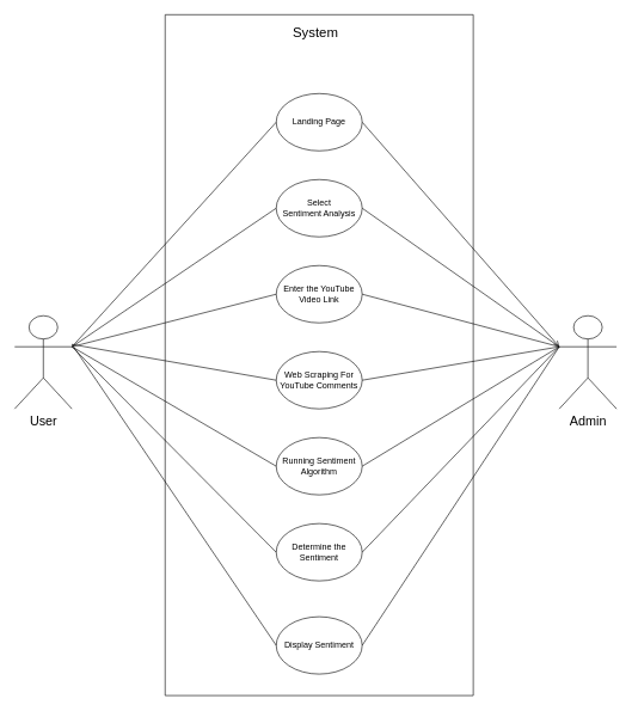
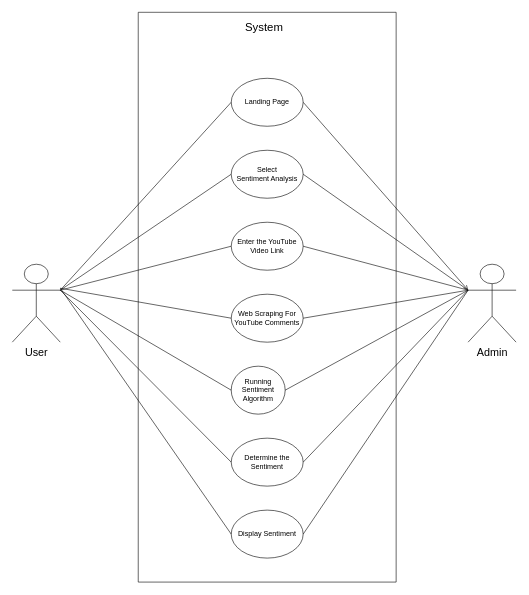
  <mxCell id="0" />
  <mxCell id="1" parent="0" />
  <mxCell id="2" value="Landing Page" style="ellipse;whiteSpace=wrap;html=1;" vertex="1" parent="1"><mxGeometry x="385" y="130" width="120" height="80" as="geometry" /></mxCell>
  <mxCell id="3" value="Select &lt;br&gt;Sentiment Analysis" style="ellipse;whiteSpace=wrap;html=1;" vertex="1" parent="1"><mxGeometry x="385" y="250" width="120" height="80" as="geometry" /></mxCell>
  <mxCell id="4" value="Enter the YouTube Video Link" style="ellipse;whiteSpace=wrap;html=1;" vertex="1" parent="1"><mxGeometry x="385" y="370" width="120" height="80" as="geometry" /></mxCell>
  <mxCell id="5" value="Web Scraping For YouTube Comments" style="ellipse;whiteSpace=wrap;html=1;" vertex="1" parent="1"><mxGeometry x="385" y="490" width="120" height="80" as="geometry" /></mxCell>
- <mxCell id="6" value="Running Sentiment Algorithm" style="ellipse;whiteSpace=wrap;html=1;" vertex="1" parent="1"><mxGeometry x="385" y="610" width="120" height="80" as="geometry" /></mxCell>
+ <mxCell id="6" value="Running Sentiment Algorithm" style="ellipse;whiteSpace=wrap;html=1;" vertex="1" parent="1"><mxGeometry x="385" y="610" width="90" height="80" as="geometry" /></mxCell>
  <mxCell id="7" value="Determine the Sentiment" style="ellipse;whiteSpace=wrap;html=1;" vertex="1" parent="1"><mxGeometry x="385" y="730" width="120" height="80" as="geometry" /></mxCell>
- <mxCell id="8" value="Display Sentiment" style="ellipse;whiteSpace=wrap;html=1;" vertex="1" parent="1"><mxGeometry x="385" y="860" width="120" height="80" as="geometry" /></mxCell>
+ <mxCell id="8" value="Display Sentiment" style="ellipse;whiteSpace=wrap;html=1;" vertex="1" parent="1"><mxGeometry x="385" y="850" width="120" height="80" as="geometry" /></mxCell>
  <mxCell id="9" value="" style="swimlane;startSize=0;" vertex="1" parent="1"><mxGeometry x="230" y="20" width="430" height="950" as="geometry" /></mxCell>
  <mxCell id="10" value="System" style="text;html=1;strokeColor=none;fillColor=none;align=center;verticalAlign=middle;whiteSpace=wrap;rounded=0;strokeWidth=11;fontSize=19;" vertex="1" parent="9"><mxGeometry x="180" y="10" width="60" height="30" as="geometry" /></mxCell>
  <mxCell id="11" value="&lt;font style=&quot;font-size: 18px;&quot;&gt;User&lt;/font&gt;" style="shape=umlActor;verticalLabelPosition=bottom;verticalAlign=top;html=1;outlineConnect=0;" vertex="1" parent="1"><mxGeometry y="440" width="80" height="130" as="geometry" x="20" /></mxCell>
  <mxCell id="12" value="&lt;font style=&quot;font-size: 18px;&quot;&gt;Admin&lt;/font&gt;" style="shape=umlActor;verticalLabelPosition=bottom;verticalAlign=top;html=1;outlineConnect=0;" vertex="1" parent="1"><mxGeometry x="780" y="440" width="80" height="130" as="geometry" /></mxCell>
  <mxCell id="13" value="" style="endArrow=none;html=1;rounded=0;exitX=1;exitY=0.333;exitDx=0;exitDy=0;exitPerimeter=0;entryX=0;entryY=0.5;entryDx=0;entryDy=0;" edge="1" parent="1" source="11" target="2"><mxGeometry width="50" height="50" relative="1" as="geometry"><mxPoint x="460" y="530" as="sourcePoint" /><mxPoint x="510" y="480" as="targetPoint" /></mxGeometry></mxCell>
  <mxCell id="14" value="" style="endArrow=none;html=1;rounded=0;entryX=0;entryY=0.5;entryDx=0;entryDy=0;exitX=1;exitY=0.333;exitDx=0;exitDy=0;exitPerimeter=0;" edge="1" parent="1" source="11" target="3"><mxGeometry width="50" height="50" relative="1" as="geometry"><mxPoint x="100" y="480" as="sourcePoint" /><mxPoint x="395" y="180" as="targetPoint" /></mxGeometry></mxCell>
  <mxCell id="15" value="" style="endArrow=none;html=1;rounded=0;exitX=1;exitY=0.333;exitDx=0;exitDy=0;exitPerimeter=0;entryX=0;entryY=0.5;entryDx=0;entryDy=0;" edge="1" parent="1" source="11" target="4"><mxGeometry width="50" height="50" relative="1" as="geometry"><mxPoint x="120" y="503" as="sourcePoint" /><mxPoint x="405" y="190" as="targetPoint" /></mxGeometry></mxCell>
  <mxCell id="16" value="" style="endArrow=none;html=1;rounded=0;exitX=1;exitY=0.333;exitDx=0;exitDy=0;exitPerimeter=0;entryX=0;entryY=0.5;entryDx=0;entryDy=0;" edge="1" parent="1" source="11" target="6"><mxGeometry width="50" height="50" relative="1" as="geometry"><mxPoint x="110" y="493" as="sourcePoint" /><mxPoint x="395" y="420" as="targetPoint" /></mxGeometry></mxCell>
  <mxCell id="17" value="" style="endArrow=none;html=1;rounded=0;exitX=1;exitY=0.333;exitDx=0;exitDy=0;exitPerimeter=0;entryX=0;entryY=0.5;entryDx=0;entryDy=0;" edge="1" parent="1" source="11" target="7"><mxGeometry width="50" height="50" relative="1" as="geometry"><mxPoint x="120" y="503" as="sourcePoint" /><mxPoint x="405" y="430" as="targetPoint" /></mxGeometry></mxCell>
  <mxCell id="18" value="" style="endArrow=none;html=1;rounded=0;entryX=0;entryY=0.5;entryDx=0;entryDy=0;" edge="1" parent="1" target="8"><mxGeometry width="50" height="50" relative="1" as="geometry"><mxPoint x="100" y="480" as="sourcePoint" /><mxPoint x="415" y="440" as="targetPoint" /></mxGeometry></mxCell>
  <mxCell id="19" value="" style="endArrow=none;html=1;rounded=0;entryX=0;entryY=0.5;entryDx=0;entryDy=0;" edge="1" parent="1" target="5"><mxGeometry width="50" height="50" relative="1" as="geometry"><mxPoint x="100" y="480" as="sourcePoint" /><mxPoint x="395" y="660" as="targetPoint" /></mxGeometry></mxCell>
  <mxCell id="20" value="" style="endArrow=none;html=1;rounded=0;entryX=0;entryY=0.333;entryDx=0;entryDy=0;entryPerimeter=0;exitX=1;exitY=0.5;exitDx=0;exitDy=0;" edge="1" parent="1" source="3" target="12"><mxGeometry width="50" height="50" relative="1" as="geometry"><mxPoint x="500" y="160" as="sourcePoint" /><mxPoint x="560" y="120" as="targetPoint" /></mxGeometry></mxCell>
  <mxCell id="21" value="" style="endArrow=none;html=1;rounded=0;entryX=0;entryY=0.333;entryDx=0;entryDy=0;entryPerimeter=0;exitX=1;exitY=0.5;exitDx=0;exitDy=0;" edge="1" parent="1" source="7" target="12"><mxGeometry width="50" height="50" relative="1" as="geometry"><mxPoint x="515" y="300" as="sourcePoint" /><mxPoint x="790" y="493" as="targetPoint" /></mxGeometry></mxCell>
  <mxCell id="22" value="" style="endArrow=none;html=1;rounded=0;entryX=0;entryY=0.333;entryDx=0;entryDy=0;entryPerimeter=0;exitX=1;exitY=0.5;exitDx=0;exitDy=0;" edge="1" parent="1" source="8" target="12"><mxGeometry width="50" height="50" relative="1" as="geometry"><mxPoint x="525" y="310" as="sourcePoint" /><mxPoint x="800" y="503" as="targetPoint" /></mxGeometry></mxCell>
  <mxCell id="23" value="" style="endArrow=none;html=1;rounded=0;entryX=0;entryY=0.333;entryDx=0;entryDy=0;entryPerimeter=0;exitX=1;exitY=0.5;exitDx=0;exitDy=0;" edge="1" parent="1" source="5" target="12"><mxGeometry width="50" height="50" relative="1" as="geometry"><mxPoint x="515" y="300" as="sourcePoint" /><mxPoint x="790" y="493" as="targetPoint" /></mxGeometry></mxCell>
  <mxCell id="24" value="" style="endArrow=none;html=1;rounded=0;exitX=1;exitY=0.5;exitDx=0;exitDy=0;entryX=0;entryY=0.333;entryDx=0;entryDy=0;entryPerimeter=0;" edge="1" parent="1" source="6" target="12"><mxGeometry width="50" height="50" relative="1" as="geometry"><mxPoint x="525" y="310" as="sourcePoint" /><mxPoint x="780" y="490" as="targetPoint" /></mxGeometry></mxCell>
  <mxCell id="25" value="" style="endArrow=open;html=1;rounded=0;entryX=0;entryY=0.333;entryDx=0;entryDy=0;entryPerimeter=0;exitX=1;exitY=0.5;exitDx=0;exitDy=0;" edge="1" parent="1" source="2" target="12"><mxGeometry width="50" height="50" relative="1" as="geometry"><mxPoint x="515" y="300" as="sourcePoint" /><mxPoint x="790" y="493" as="targetPoint" /></mxGeometry></mxCell>
  <mxCell id="26" value="" style="endArrow=none;html=1;rounded=0;entryX=0;entryY=0.333;entryDx=0;entryDy=0;entryPerimeter=0;exitX=1;exitY=0.5;exitDx=0;exitDy=0;" edge="1" parent="1" source="4" target="12"><mxGeometry width="50" height="50" relative="1" as="geometry"><mxPoint x="525" y="310" as="sourcePoint" /><mxPoint x="800" y="503" as="targetPoint" /></mxGeometry></mxCell>
